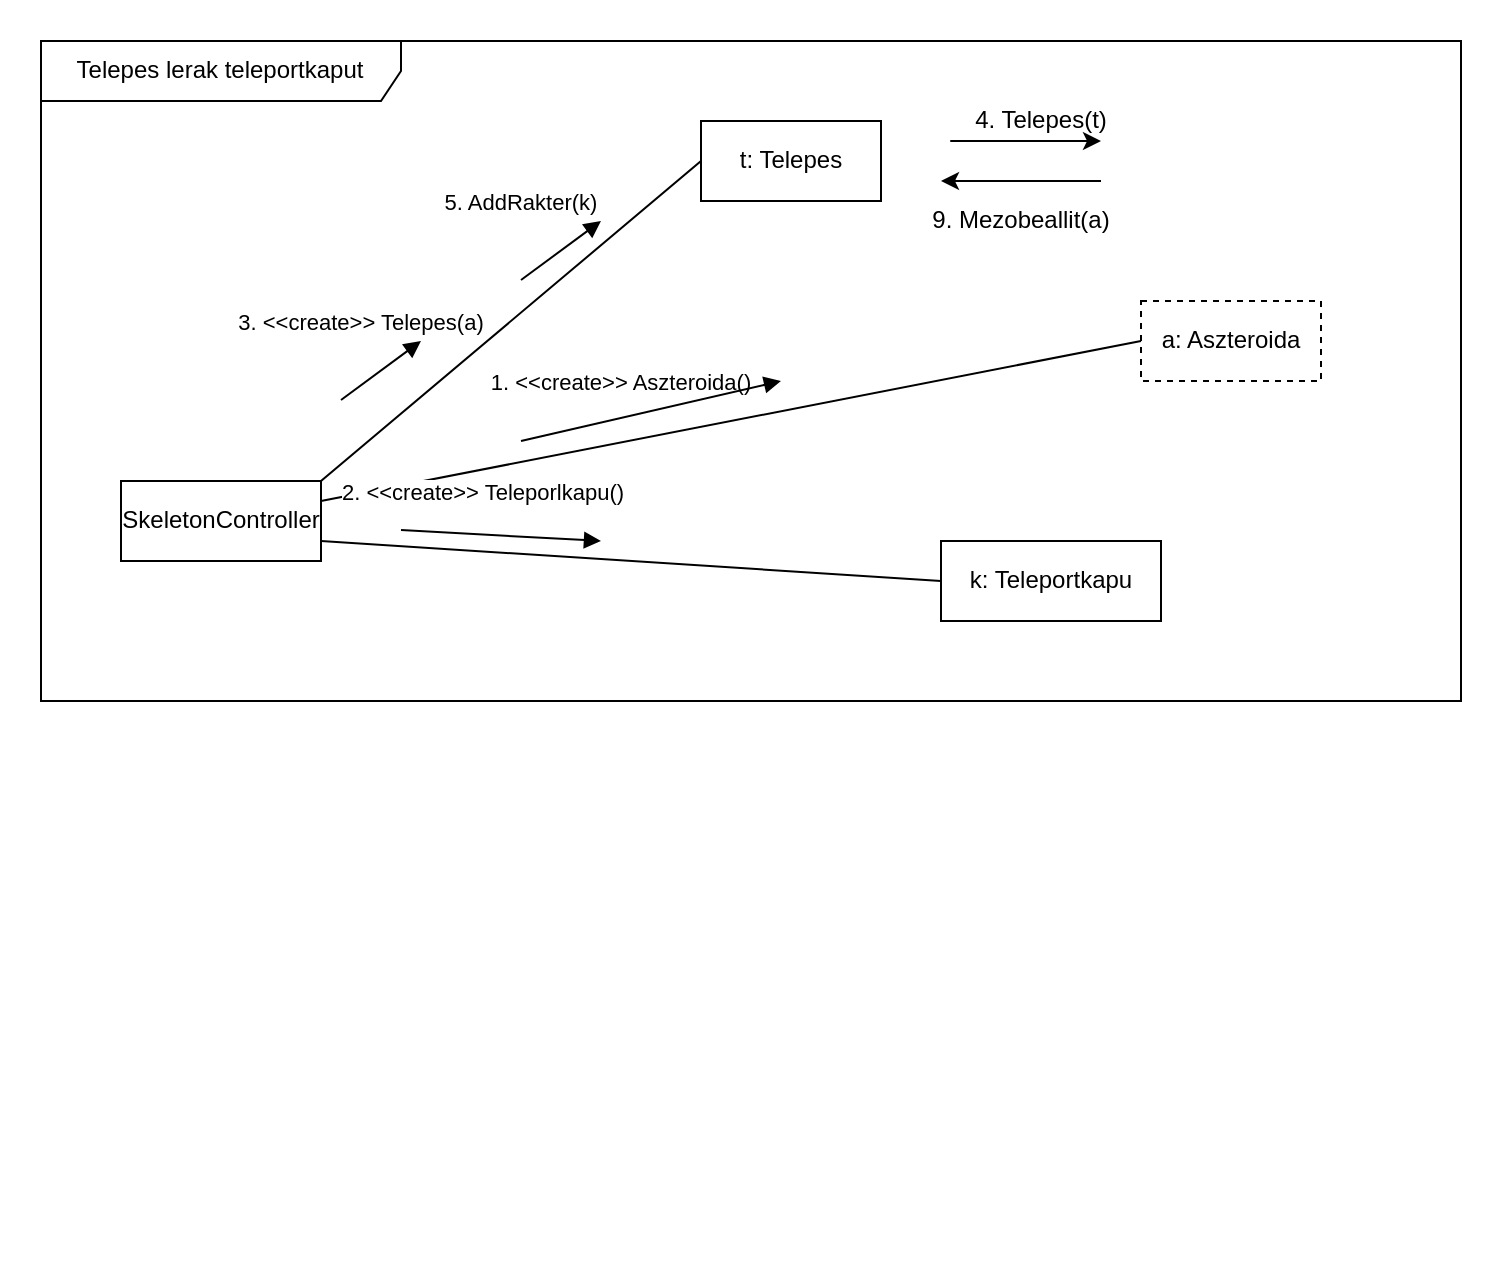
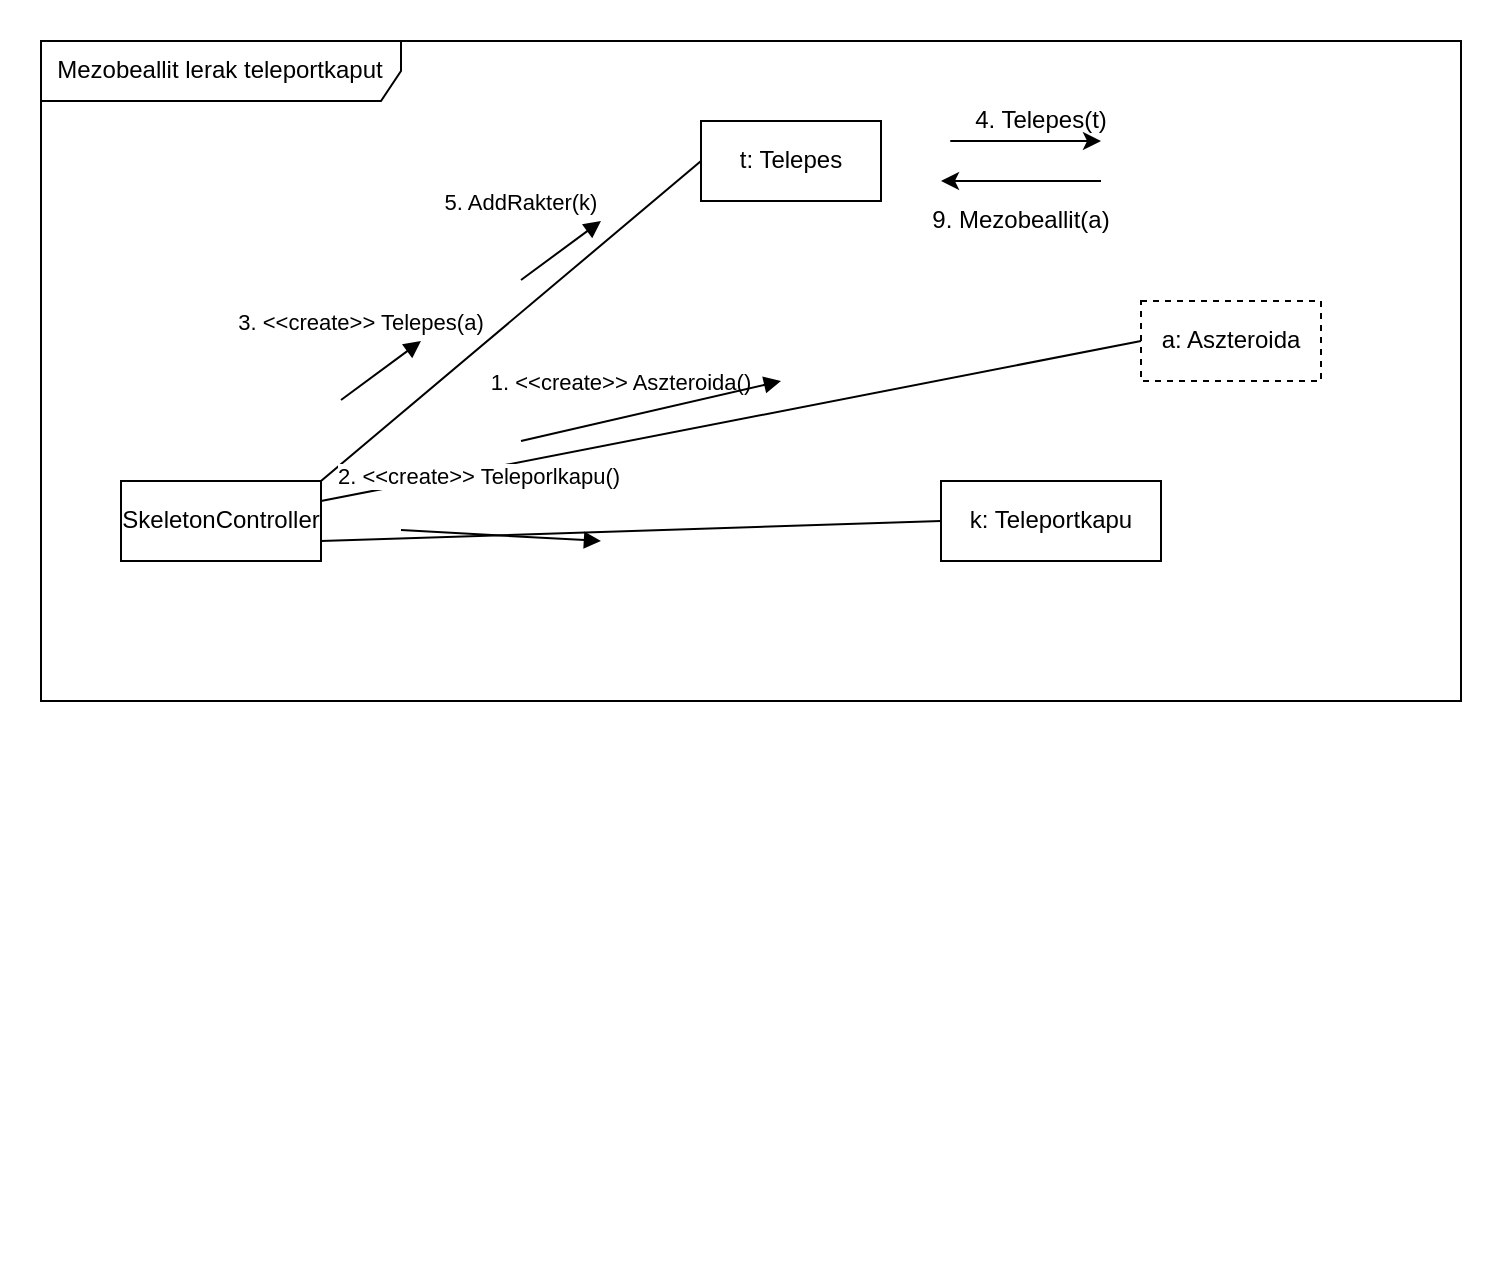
  <mxCell id="0" />
  <mxCell id="1" parent="0" />
- <mxCell id="2" value="Telepes lerak teleportkaput" style="shape=umlFrame;whiteSpace=wrap;html=1;width=180;height=30;" parent="1" vertex="1"><mxGeometry x="20" y="20" width="710" height="330" as="geometry" /></mxCell>
+ <mxCell id="2" value="Mezobeallit lerak teleportkaput" style="shape=umlFrame;whiteSpace=wrap;html=1;width=180;height=30;" parent="1" vertex="1"><mxGeometry x="20" y="20" width="710" height="330" as="geometry" /></mxCell>
  <mxCell id="3" value="t: Telepes" style="html=1;" parent="1" vertex="1"><mxGeometry x="350" y="60" width="90" height="40" as="geometry" /></mxCell>
  <mxCell id="4" value="a: Aszteroida" style="html=1;dashed=1;" parent="1" vertex="1"><mxGeometry x="570" y="150" width="90" height="40" as="geometry" /></mxCell>
- <mxCell id="5" value="k: Teleportkapu" style="html=1;" parent="1" vertex="1"><mxGeometry x="470" y="270" width="110" height="40" as="geometry" /></mxCell>
+ <mxCell id="5" value="k: Teleportkapu" style="html=1;" parent="1" vertex="1"><mxGeometry x="470" y="240" width="110" height="40" as="geometry" /></mxCell>
  <mxCell id="6" value="SkeletonController" style="html=1;" parent="1" vertex="1"><mxGeometry x="60" y="240" width="100" height="40" as="geometry" /></mxCell>
  <mxCell id="7" value="3. &amp;lt;&amp;lt;create&amp;gt;&amp;gt; Telepes(a)" style="html=1;verticalAlign=bottom;endArrow=none;entryX=0;entryY=0.5;entryDx=0;entryDy=0;endFill=0;" parent="1" target="3" edge="1"><mxGeometry x="-0.514" y="41" width="80" relative="1" as="geometry"><mxPoint x="160" y="240" as="sourcePoint" /><mxPoint x="610" y="250" as="targetPoint" /><mxPoint x="1" as="offset" /></mxGeometry></mxCell>
  <mxCell id="8" value="" style="html=1;verticalAlign=bottom;endArrow=none;entryX=0;entryY=0.5;entryDx=0;entryDy=0;endFill=0;" parent="1" target="4" edge="1"><mxGeometry x="0.169" y="-40" width="80" relative="1" as="geometry"><mxPoint x="160" y="250" as="sourcePoint" /><mxPoint x="400" y="150" as="targetPoint" /><mxPoint as="offset" /></mxGeometry></mxCell>
  <mxCell id="9" value="2. &amp;lt;&amp;lt;create&amp;gt;&amp;gt; Teleporlkapu()" style="html=1;verticalAlign=bottom;endArrow=none;entryX=0;entryY=0.5;entryDx=0;entryDy=0;endFill=0;" parent="1" target="5" edge="1"><mxGeometry x="-0.487" y="20" width="80" relative="1" as="geometry"><mxPoint x="160" y="270" as="sourcePoint" /><mxPoint x="500" y="270" as="targetPoint" /><mxPoint as="offset" /></mxGeometry></mxCell>
  <mxCell id="10" value="1. &amp;lt;&amp;lt;create&amp;gt;&amp;gt; Aszteroida()" style="html=1;verticalAlign=bottom;endArrow=block;" parent="1" edge="1"><mxGeometry x="1" y="-104" width="80" relative="1" as="geometry"><mxPoint x="170" y="199.5" as="sourcePoint" /><mxPoint x="210" y="170" as="targetPoint" /><mxPoint x="38" y="-54" as="offset" /></mxGeometry></mxCell>
  <mxCell id="11" value="" style="html=1;verticalAlign=bottom;endArrow=block;" parent="1" edge="1"><mxGeometry x="0.057" y="11" width="80" relative="1" as="geometry"><mxPoint x="260" y="220" as="sourcePoint" /><mxPoint x="390" y="190" as="targetPoint" /><mxPoint as="offset" /></mxGeometry></mxCell>
  <mxCell id="12" value="" style="html=1;verticalAlign=bottom;endArrow=block;" parent="1" edge="1"><mxGeometry x="0.057" y="11" width="80" relative="1" as="geometry"><mxPoint x="200" y="264.5" as="sourcePoint" /><mxPoint x="300" y="270" as="targetPoint" /><mxPoint as="offset" /></mxGeometry></mxCell>
  <mxCell id="13" value="" style="html=1;verticalAlign=bottom;endArrow=block;" parent="1" edge="1"><mxGeometry x="0.057" y="11" width="80" relative="1" as="geometry"><mxPoint x="270" y="620" as="sourcePoint" /><mxPoint x="270" y="620" as="targetPoint" /><mxPoint as="offset" /></mxGeometry></mxCell>
  <mxCell id="14" value="" style="html=1;verticalAlign=bottom;endArrow=block;" parent="1" edge="1"><mxGeometry x="0.057" y="11" width="80" relative="1" as="geometry"><mxPoint x="355" y="254.5" as="sourcePoint" /><mxPoint x="355" y="254.5" as="targetPoint" /><mxPoint as="offset" /></mxGeometry></mxCell>
  <mxCell id="15" value="4. Telepes(t)" style="text;html=1;align=center;verticalAlign=middle;resizable=0;points=[];autosize=1;" parent="1" vertex="1"><mxGeometry x="470" y="50" width="100" height="20" as="geometry" /></mxCell>
  <mxCell id="16" value="" style="endArrow=classic;html=1;" parent="1" edge="1"><mxGeometry width="50" height="50" relative="1" as="geometry"><mxPoint x="520" y="70" as="sourcePoint" /><mxPoint x="550" y="70" as="targetPoint" /><Array as="points"><mxPoint x="470" y="70" /></Array></mxGeometry></mxCell>
  <mxCell id="17" value="5. AddRakter(k)" style="html=1;verticalAlign=bottom;endArrow=block;" parent="1" edge="1"><mxGeometry x="-0.295" y="24" width="80" relative="1" as="geometry"><mxPoint x="260" y="139.5" as="sourcePoint" /><mxPoint x="300" y="110" as="targetPoint" /><mxPoint as="offset" /></mxGeometry></mxCell>
  <mxCell id="18" value="" style="endArrow=classic;html=1;" parent="1" edge="1"><mxGeometry width="50" height="50" relative="1" as="geometry"><mxPoint x="550" y="90" as="sourcePoint" /><mxPoint x="470" y="90" as="targetPoint" /><Array as="points" /></mxGeometry></mxCell>
  <mxCell id="19" value="9. Mezobeallit(a)" style="text;html=1;align=center;verticalAlign=middle;resizable=0;points=[];autosize=1;" parent="1" vertex="1"><mxGeometry x="460" y="100" width="100" height="20" as="geometry" /></mxCell>
